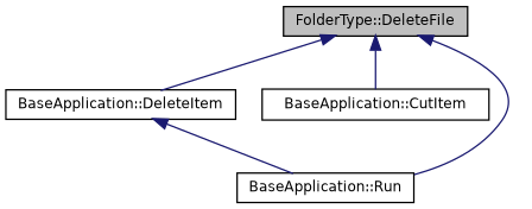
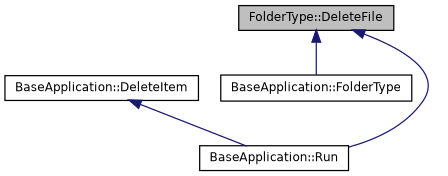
  digraph {
    rankdir=TB
    node [color=black fillcolor=white fontname=Helvetica fontsize=10 shape=record style=filled]
    edge [color=midnightblue dir=back fontname=Helvetica fontsize=10 labelfontname=Helvetica labelfontsize=10 style=solid]
    n1 [fillcolor=grey75 fontcolor=black height=0.2 label="FolderType::DeleteFile" width=0.4]
    n2 [height=0.2 label="BaseApplication::DeleteItem" width=0.4]
-   n3 [height=0.2 label="BaseApplication::CutItem" width=0.4]
+   n3 [height=0.2 label="BaseApplication::FolderType" width=0.4]
    n4 [height=0.2 label="BaseApplication::Run" width=0.4]
-   n1 -> n2
    n1 -> n3
    n1 -> n4
    n2 -> n4
  }
